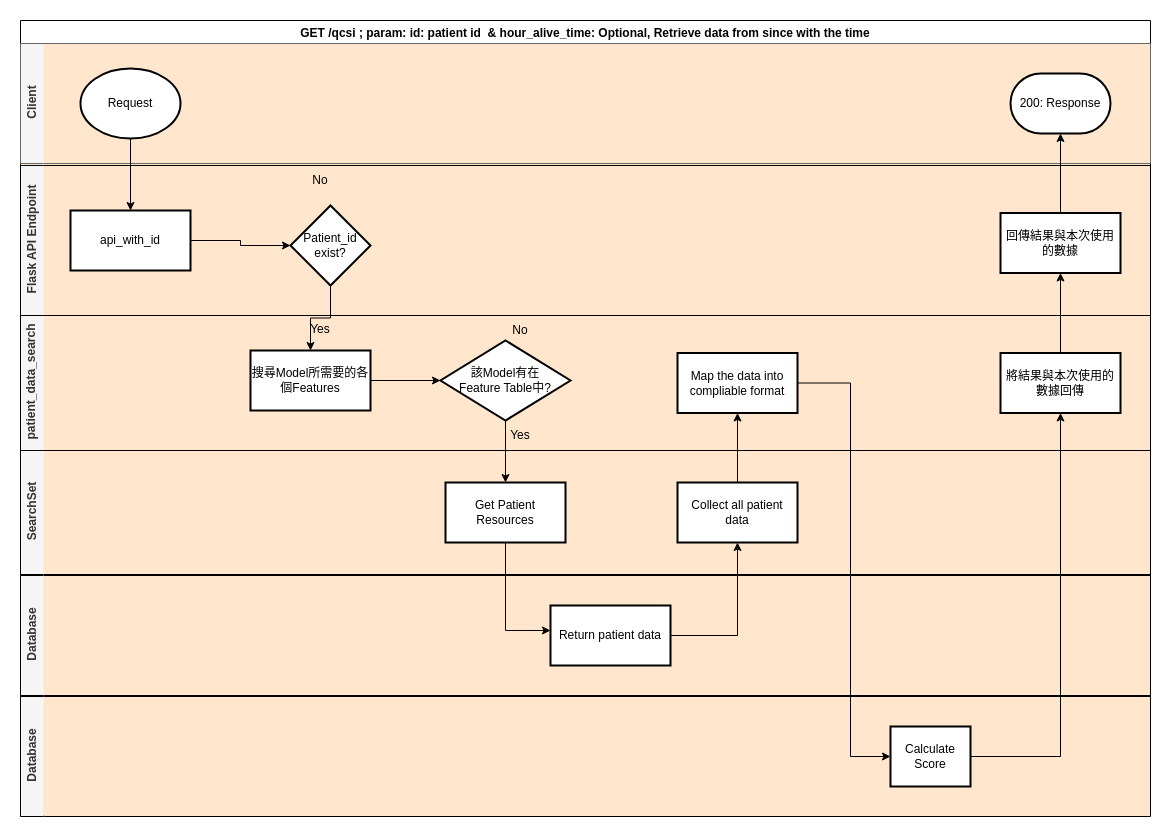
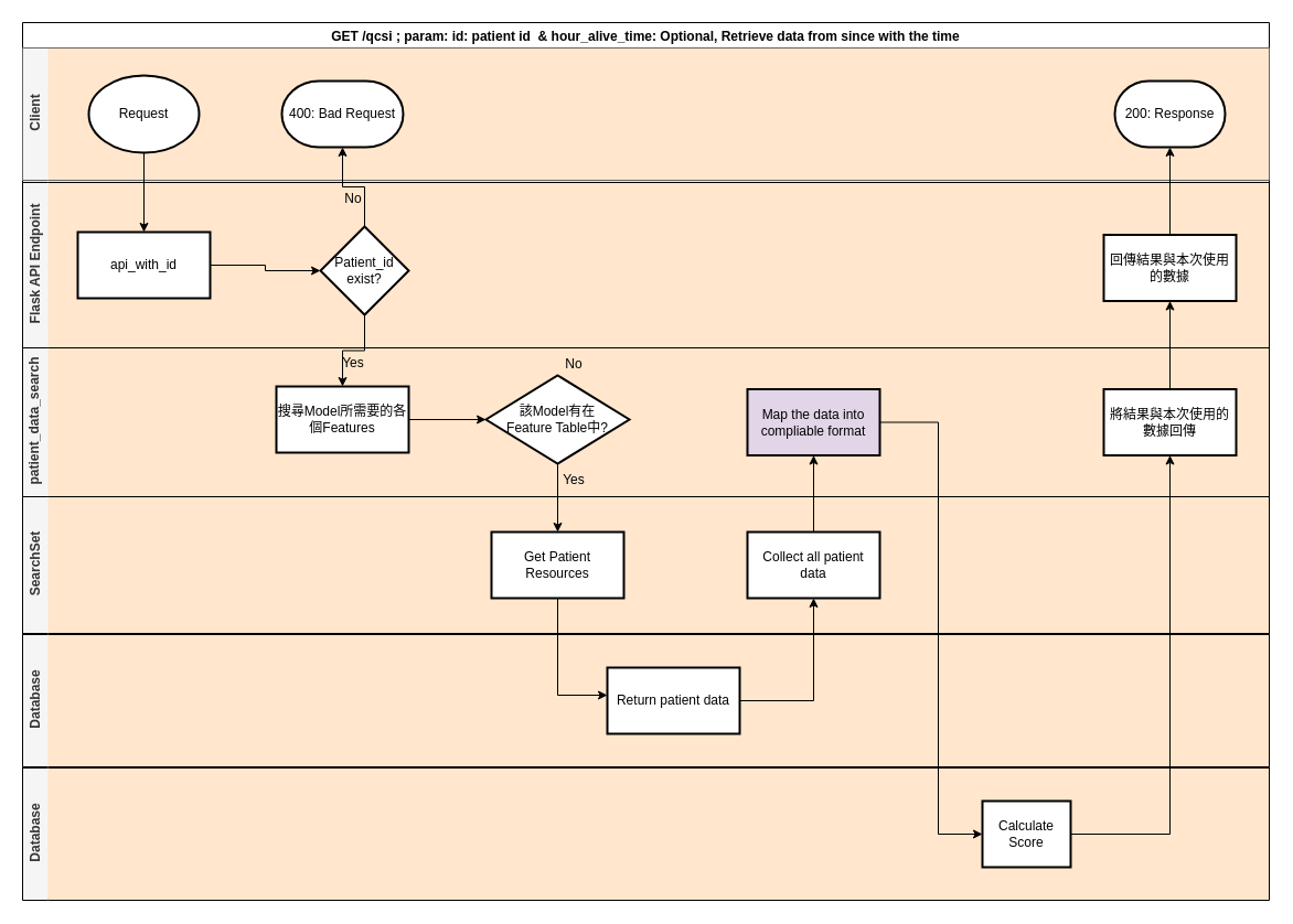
  <mxCell id="0" />
  <mxCell id="1" parent="0" />
  <mxCell id="2" value="GET /qcsi ; param: id: patient id  &amp; hour_alive_time: Optional, Retrieve data from since with the time" style="swimlane;swimlaneLine=1;glass=0;shadow=0;rounded=0;sketch=0;swimlaneFillColor=#FFE6CC;" parent="1" vertex="1"><mxGeometry x="20" y="20" width="1130" height="795" as="geometry" /></mxCell>
  <mxCell id="3" value="Client" style="swimlane;html=1;horizontal=0;swimlaneLine=0;fillColor=#f5f5f5;strokeColor=#666666;fontColor=#333333;" parent="2" vertex="1"><mxGeometry y="23" width="1130" height="120" as="geometry"><mxRectangle x="260" y="330" width="30" height="50" as="alternateBounds" /></mxGeometry></mxCell>
  <mxCell id="4" value="Request" style="strokeWidth=2;html=1;shape=mxgraph.flowchart.start_1;whiteSpace=wrap;" parent="3" vertex="1"><mxGeometry x="60" y="25" width="100" height="70" as="geometry" /></mxCell>
+ <mxCell id="5" value="400: Bad Request" style="strokeWidth=2;html=1;shape=mxgraph.flowchart.terminator;whiteSpace=wrap;" parent="3" vertex="1"><mxGeometry x="235" y="30" width="110" height="60" as="geometry" /></mxCell>
  <mxCell id="6" value="200: Response" style="strokeWidth=2;html=1;shape=mxgraph.flowchart.terminator;whiteSpace=wrap;" parent="3" vertex="1"><mxGeometry x="990" y="30" width="100" height="60" as="geometry" /></mxCell>
  <mxCell id="7" value="Flask API Endpoint" style="swimlane;html=1;horizontal=0;swimlaneLine=0;fillColor=#f5f5f5;fontColor=#333333;" parent="2" vertex="1"><mxGeometry y="145" width="1130" height="150" as="geometry"><mxRectangle x="260" y="330" width="30" height="50" as="alternateBounds" /></mxGeometry></mxCell>
  <mxCell id="8" value="" style="edgeStyle=orthogonalEdgeStyle;rounded=0;orthogonalLoop=1;jettySize=auto;html=1;" edge="1" parent="7" source="9" target="10"><mxGeometry relative="1" as="geometry" /></mxCell>
  <mxCell id="9" value="api_with_id" style="whiteSpace=wrap;html=1;strokeWidth=2;" vertex="1" parent="7"><mxGeometry x="50" y="45" width="120" height="60" as="geometry" /></mxCell>
  <mxCell id="10" value="Patient_id&lt;br&gt;exist?" style="rhombus;whiteSpace=wrap;html=1;strokeWidth=2;" vertex="1" parent="7"><mxGeometry x="270" y="40" width="80" height="80" as="geometry" /></mxCell>
  <mxCell id="11" value="No" style="text;html=1;strokeColor=none;fillColor=none;align=center;verticalAlign=middle;whiteSpace=wrap;rounded=0;" vertex="1" parent="7"><mxGeometry x="270" width="60" height="30" as="geometry" /></mxCell>
  <mxCell id="12" value="patient_data_search" style="swimlane;html=1;horizontal=0;swimlaneLine=0;startSize=23;fillColor=#f5f5f5;fontColor=#333333;" parent="2" vertex="1"><mxGeometry y="295" width="1130" height="135" as="geometry"><mxRectangle x="260" y="330" width="30" height="50" as="alternateBounds" /></mxGeometry></mxCell>
  <mxCell id="13" value="Yes" style="text;html=1;strokeColor=none;fillColor=none;align=center;verticalAlign=middle;whiteSpace=wrap;rounded=0;" vertex="1" parent="12"><mxGeometry x="270" y="-1" width="60" height="30" as="geometry" /></mxCell>
  <mxCell id="14" value="搜尋Model所需要的各&lt;br&gt;個Features" style="whiteSpace=wrap;html=1;strokeWidth=2;" vertex="1" parent="12"><mxGeometry x="230" y="35" width="120" height="60" as="geometry" /></mxCell>
  <mxCell id="15" value="該Model有在&lt;br&gt;Feature Table中?" style="rhombus;whiteSpace=wrap;html=1;strokeWidth=2;" vertex="1" parent="12"><mxGeometry x="420" y="25" width="130" height="80" as="geometry" /></mxCell>
  <mxCell id="16" value="" style="edgeStyle=orthogonalEdgeStyle;rounded=0;orthogonalLoop=1;jettySize=auto;html=1;" edge="1" parent="12" source="14" target="15"><mxGeometry relative="1" as="geometry" /></mxCell>
  <mxCell id="17" value="No" style="text;html=1;strokeColor=none;fillColor=none;align=center;verticalAlign=middle;whiteSpace=wrap;rounded=0;" vertex="1" parent="12"><mxGeometry x="470" width="60" height="30" as="geometry" /></mxCell>
  <mxCell id="18" value="Yes" style="text;html=1;strokeColor=none;fillColor=none;align=center;verticalAlign=middle;whiteSpace=wrap;rounded=0;" vertex="1" parent="12"><mxGeometry x="470" y="105" width="60" height="30" as="geometry" /></mxCell>
- <mxCell id="19" value="Map the data into compliable format" style="whiteSpace=wrap;html=1;strokeWidth=2;" vertex="1" parent="12"><mxGeometry x="657" y="37.5" width="120" height="60" as="geometry" /></mxCell>
+ <mxCell id="19" value="Map the data into compliable format" style="whiteSpace=wrap;html=1;strokeWidth=2;fillColor=#e1d5e7;" vertex="1" parent="12"><mxGeometry x="657" y="37.5" width="120" height="60" as="geometry" /></mxCell>
  <mxCell id="20" value="將結果與本次使用的數據回傳" style="whiteSpace=wrap;html=1;strokeWidth=2;" vertex="1" parent="12"><mxGeometry x="980" y="37.5" width="120" height="60" as="geometry" /></mxCell>
  <mxCell id="21" value="SearchSet" style="swimlane;html=1;horizontal=0;swimlaneLine=0;startSize=23;fillColor=#f5f5f5;fontColor=#333333;" parent="2" vertex="1"><mxGeometry y="430" width="1130" height="124" as="geometry"><mxRectangle x="260" y="330" width="30" height="50" as="alternateBounds" /></mxGeometry></mxCell>
  <mxCell id="22" value="Get Patient Resources" style="whiteSpace=wrap;html=1;strokeWidth=2;" vertex="1" parent="21"><mxGeometry x="425" y="32" width="120" height="60" as="geometry" /></mxCell>
  <mxCell id="23" value="Collect all patient data" style="whiteSpace=wrap;html=1;strokeWidth=2;" vertex="1" parent="21"><mxGeometry x="657" y="32" width="120" height="60" as="geometry" /></mxCell>
  <mxCell id="24" value="Database" style="swimlane;html=1;horizontal=0;swimlaneLine=0;startSize=23;fillColor=#f5f5f5;fontColor=#333333;swimlaneFillColor=#FFE6CC;" vertex="1" parent="2"><mxGeometry y="555" width="1130" height="120" as="geometry"><mxRectangle x="260" y="330" width="30" height="50" as="alternateBounds" /></mxGeometry></mxCell>
  <mxCell id="25" value="Return patient data" style="whiteSpace=wrap;html=1;strokeWidth=2;" vertex="1" parent="24"><mxGeometry x="530" y="30" width="120" height="60" as="geometry" /></mxCell>
  <mxCell id="26" value="" style="edgeStyle=orthogonalEdgeStyle;rounded=0;orthogonalLoop=1;jettySize=auto;html=1;" edge="1" parent="2" source="4" target="9"><mxGeometry relative="1" as="geometry" /></mxCell>
+ <mxCell id="27" style="edgeStyle=orthogonalEdgeStyle;rounded=0;orthogonalLoop=1;jettySize=auto;html=1;" edge="1" parent="2" source="10" target="5"><mxGeometry relative="1" as="geometry" /></mxCell>
  <mxCell id="28" value="" style="edgeStyle=orthogonalEdgeStyle;rounded=0;orthogonalLoop=1;jettySize=auto;html=1;" edge="1" parent="2" source="10" target="14"><mxGeometry relative="1" as="geometry" /></mxCell>
  <mxCell id="29" value="" style="edgeStyle=orthogonalEdgeStyle;rounded=0;orthogonalLoop=1;jettySize=auto;html=1;" edge="1" parent="2" source="15" target="22"><mxGeometry relative="1" as="geometry" /></mxCell>
  <mxCell id="30" value="" style="edgeStyle=orthogonalEdgeStyle;rounded=0;orthogonalLoop=1;jettySize=auto;html=1;" edge="1" parent="2" source="22" target="25"><mxGeometry relative="1" as="geometry"><Array as="points"><mxPoint x="485" y="610" /></Array></mxGeometry></mxCell>
  <mxCell id="31" value="" style="edgeStyle=orthogonalEdgeStyle;rounded=0;orthogonalLoop=1;jettySize=auto;html=1;" edge="1" parent="2" source="25" target="23"><mxGeometry relative="1" as="geometry" /></mxCell>
  <mxCell id="32" value="" style="edgeStyle=orthogonalEdgeStyle;rounded=0;orthogonalLoop=1;jettySize=auto;html=1;" edge="1" parent="2" source="23" target="19"><mxGeometry relative="1" as="geometry" /></mxCell>
  <mxCell id="33" value="Database" style="swimlane;html=1;horizontal=0;swimlaneLine=0;startSize=23;fillColor=#f5f5f5;fontColor=#333333;swimlaneFillColor=#FFE6CC;" vertex="1" parent="1"><mxGeometry x="20" y="696" width="1130" height="120" as="geometry"><mxRectangle x="260" y="330" width="30" height="50" as="alternateBounds" /></mxGeometry></mxCell>
  <mxCell id="34" value="Calculate Score" style="whiteSpace=wrap;html=1;strokeWidth=2;" vertex="1" parent="33"><mxGeometry x="870" y="30" width="80" height="60" as="geometry" /></mxCell>
  <mxCell id="35" style="edgeStyle=orthogonalEdgeStyle;rounded=0;orthogonalLoop=1;jettySize=auto;html=1;" edge="1" parent="1" source="19" target="34"><mxGeometry relative="1" as="geometry"><Array as="points"><mxPoint x="850" y="383" /><mxPoint x="850" y="756" /></Array></mxGeometry></mxCell>
  <mxCell id="36" value="" style="edgeStyle=orthogonalEdgeStyle;rounded=0;orthogonalLoop=1;jettySize=auto;html=1;" edge="1" parent="1" source="34" target="20"><mxGeometry relative="1" as="geometry"><Array as="points"><mxPoint x="1060" y="756" /></Array></mxGeometry></mxCell>
  <mxCell id="37" style="edgeStyle=orthogonalEdgeStyle;rounded=0;orthogonalLoop=1;jettySize=auto;html=1;entryX=0.5;entryY=1;entryDx=0;entryDy=0;entryPerimeter=0;" edge="1" parent="1" source="38" target="6"><mxGeometry relative="1" as="geometry" /></mxCell>
  <mxCell id="38" value="回傳結果與本次使用的數據" style="whiteSpace=wrap;html=1;strokeWidth=2;" vertex="1" parent="1"><mxGeometry x="1000" y="212.5" width="120" height="60" as="geometry" /></mxCell>
  <mxCell id="39" value="" style="edgeStyle=orthogonalEdgeStyle;rounded=0;orthogonalLoop=1;jettySize=auto;html=1;" edge="1" parent="1" source="20" target="38"><mxGeometry relative="1" as="geometry" /></mxCell>
